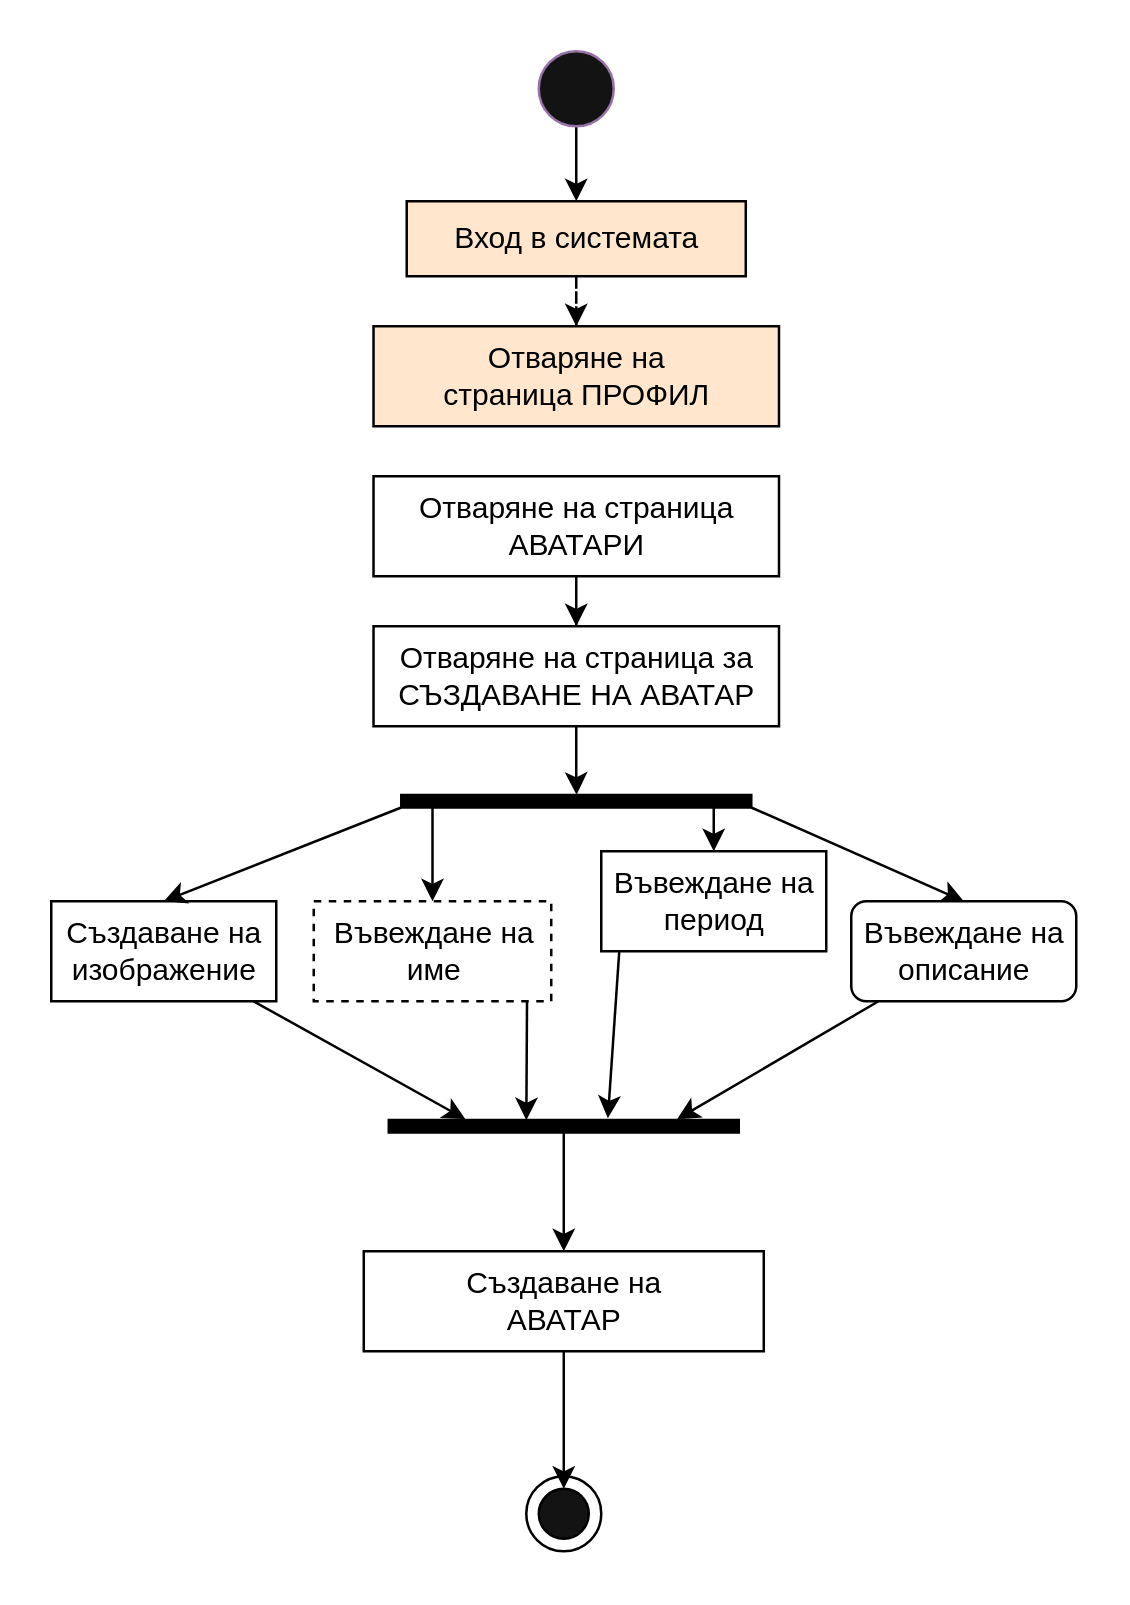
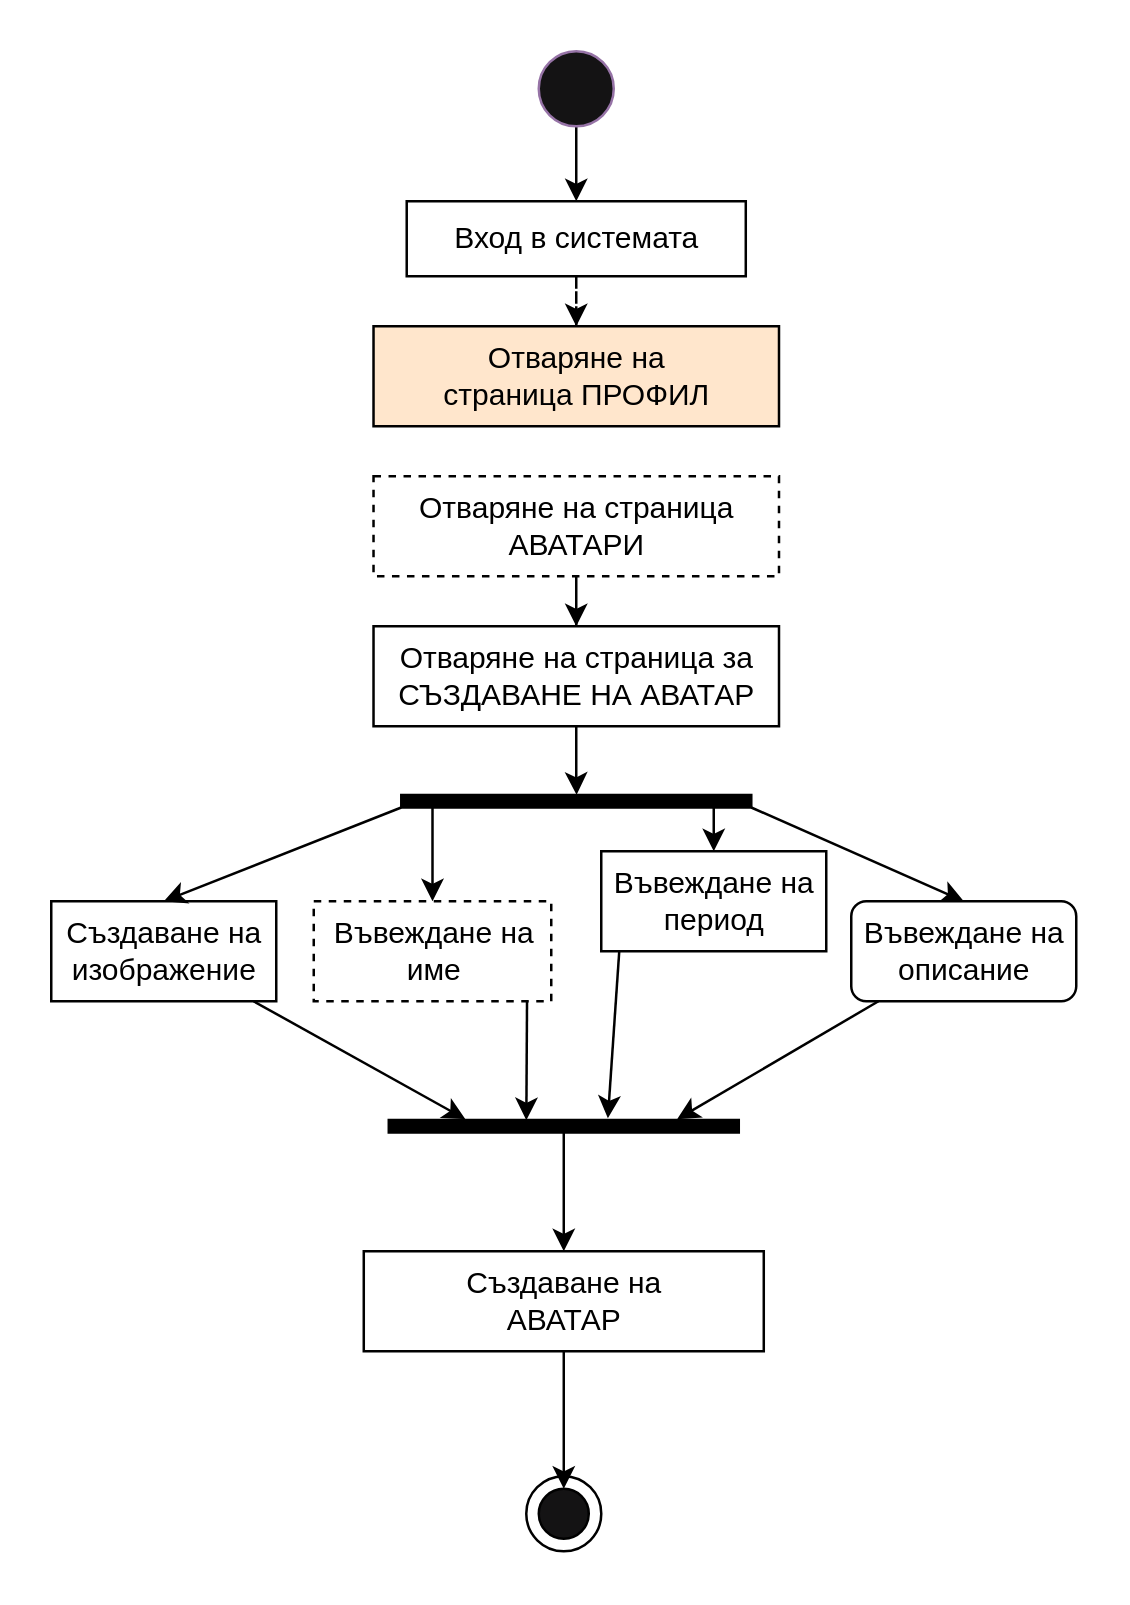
  <mxCell id="0" />
  <mxCell id="1" parent="0" />
  <mxCell id="2" style="edgeStyle=orthogonalEdgeStyle;rounded=0;orthogonalLoop=1;jettySize=auto;html=1;" edge="1" parent="1" source="3" target="5"><mxGeometry relative="1" as="geometry" /></mxCell>
  <mxCell id="3" value="" style="ellipse;html=1;fillColor=#141314;strokeColor=#9673a6;" vertex="1" parent="1"><mxGeometry x="215" y="20" width="30" height="30" as="geometry" /></mxCell>
  <mxCell id="4" style="edgeStyle=orthogonalEdgeStyle;rounded=0;orthogonalLoop=1;jettySize=auto;html=1;dashed=1;" edge="1" parent="1" source="5" target="6"><mxGeometry relative="1" as="geometry" /></mxCell>
- <mxCell id="5" value="Вход в системата" style="html=1;dashed=0;whitespace=wrap;fillColor=#ffe6cc;" vertex="1" parent="1"><mxGeometry x="162.19" y="80" width="135.62" height="30" as="geometry" /></mxCell>
+ <mxCell id="5" value="Вход в системата" style="html=1;dashed=0;whitespace=wrap;" vertex="1" parent="1"><mxGeometry x="162.19" y="80" width="135.62" height="30" as="geometry" /></mxCell>
  <mxCell id="6" value="Отваряне на&lt;br&gt;страница ПРОФИЛ" style="html=1;dashed=0;whitespace=wrap;fillColor=#ffe6cc;" vertex="1" parent="1"><mxGeometry x="148.91" y="130" width="162.19" height="40" as="geometry" /></mxCell>
  <mxCell id="7" style="edgeStyle=orthogonalEdgeStyle;rounded=0;orthogonalLoop=1;jettySize=auto;html=1;" edge="1" parent="1" source="8" target="16"><mxGeometry relative="1" as="geometry" /></mxCell>
- <mxCell id="8" value="Отваряне на страница&lt;br&gt;АВАТАРИ" style="html=1;dashed=0;whitespace=wrap;" vertex="1" parent="1"><mxGeometry x="148.91" y="190" width="162.19" height="40" as="geometry" /></mxCell>
+ <mxCell id="8" value="Отваряне на страница&lt;br&gt;АВАТАРИ" style="html=1;dashed=1;whitespace=wrap;" vertex="1" parent="1"><mxGeometry x="148.91" y="190" width="162.19" height="40" as="geometry" /></mxCell>
  <mxCell id="9" value="" style="ellipse;whiteSpace=wrap;html=1;aspect=fixed;" vertex="1" parent="1"><mxGeometry x="210.01" y="590" width="30" height="30" as="geometry" /></mxCell>
  <mxCell id="10" value="" style="ellipse;whiteSpace=wrap;html=1;aspect=fixed;fillColor=#141314;" vertex="1" parent="1"><mxGeometry x="215.01" y="595" width="20" height="20" as="geometry" /></mxCell>
  <mxCell id="11" style="rounded=0;orthogonalLoop=1;jettySize=auto;html=1;entryX=-0.062;entryY=0.781;entryDx=0;entryDy=0;entryPerimeter=0;" edge="1" parent="1" source="12" target="29"><mxGeometry relative="1" as="geometry" /></mxCell>
  <mxCell id="12" value="Създаване на&lt;br&gt;изображение" style="html=1;dashed=0;whitespace=wrap;" vertex="1" parent="1"><mxGeometry x="20" y="360" width="90" height="40" as="geometry" /></mxCell>
  <mxCell id="13" style="edgeStyle=orthogonalEdgeStyle;rounded=0;orthogonalLoop=1;jettySize=auto;html=1;" edge="1" parent="1" source="14" target="10"><mxGeometry relative="1" as="geometry" /></mxCell>
  <mxCell id="14" value="Създаване на&lt;br&gt;АВАТАР" style="html=1;dashed=0;whitespace=wrap;" vertex="1" parent="1"><mxGeometry x="145.01" y="500" width="160" height="40" as="geometry" /></mxCell>
  <mxCell id="15" style="edgeStyle=orthogonalEdgeStyle;rounded=0;orthogonalLoop=1;jettySize=auto;html=1;entryX=-0.01;entryY=0.499;entryDx=0;entryDy=0;entryPerimeter=0;" edge="1" parent="1" source="16" target="21"><mxGeometry relative="1" as="geometry" /></mxCell>
  <mxCell id="16" value="Отваряне на страница за&lt;br&gt;СЪЗДАВАНЕ НА АВАТАР" style="html=1;dashed=0;whitespace=wrap;" vertex="1" parent="1"><mxGeometry x="148.91" y="250" width="162.19" height="40" as="geometry" /></mxCell>
  <mxCell id="17" style="rounded=0;orthogonalLoop=1;jettySize=auto;html=1;entryX=0.5;entryY=0;entryDx=0;entryDy=0;" edge="1" parent="1" source="21" target="12"><mxGeometry relative="1" as="geometry" /></mxCell>
  <mxCell id="18" style="rounded=0;orthogonalLoop=1;jettySize=auto;html=1;entryX=0.5;entryY=0;entryDx=0;entryDy=0;" edge="1" parent="1" source="21" target="23"><mxGeometry relative="1" as="geometry" /></mxCell>
  <mxCell id="19" style="rounded=0;orthogonalLoop=1;jettySize=auto;html=1;entryX=0.5;entryY=0;entryDx=0;entryDy=0;" edge="1" parent="1" source="21" target="25"><mxGeometry relative="1" as="geometry" /></mxCell>
  <mxCell id="20" style="rounded=0;orthogonalLoop=1;jettySize=auto;html=1;entryX=0.5;entryY=0;entryDx=0;entryDy=0;" edge="1" parent="1" source="21" target="27"><mxGeometry relative="1" as="geometry" /></mxCell>
  <mxCell id="21" value="" style="html=1;points=[];perimeter=orthogonalPerimeter;fillColor=strokeColor;rotation=90;" vertex="1" parent="1"><mxGeometry x="227.51" y="250" width="5" height="140" as="geometry" /></mxCell>
  <mxCell id="22" style="rounded=0;orthogonalLoop=1;jettySize=auto;html=1;entryX=0.015;entryY=0.607;entryDx=0;entryDy=0;entryPerimeter=0;exitX=0.898;exitY=1.001;exitDx=0;exitDy=0;exitPerimeter=0;" edge="1" parent="1" source="23" target="29"><mxGeometry relative="1" as="geometry" /></mxCell>
  <mxCell id="23" value="Въвеждане на&lt;br&gt;име" style="html=1;dashed=1;whitespace=wrap;" vertex="1" parent="1"><mxGeometry x="125" y="360" width="95" height="40" as="geometry" /></mxCell>
  <mxCell id="24" style="rounded=0;orthogonalLoop=1;jettySize=auto;html=1;entryX=-0.138;entryY=0.374;entryDx=0;entryDy=0;entryPerimeter=0;exitX=0.08;exitY=1.001;exitDx=0;exitDy=0;exitPerimeter=0;" edge="1" parent="1" source="25" target="29"><mxGeometry relative="1" as="geometry" /></mxCell>
  <mxCell id="25" value="Въвеждане на&lt;br&gt;период" style="html=1;dashed=0;whitespace=wrap;" vertex="1" parent="1"><mxGeometry x="240" y="340" width="90" height="40" as="geometry" /></mxCell>
  <mxCell id="26" style="rounded=0;orthogonalLoop=1;jettySize=auto;html=1;entryX=-0.062;entryY=0.176;entryDx=0;entryDy=0;entryPerimeter=0;" edge="1" parent="1" source="27" target="29"><mxGeometry relative="1" as="geometry" /></mxCell>
  <mxCell id="27" value="Въвеждане на&lt;br&gt;описание" style="html=1;dashed=0;whitespace=wrap;rounded=1;" vertex="1" parent="1"><mxGeometry x="340" y="360" width="90" height="40" as="geometry" /></mxCell>
  <mxCell id="28" style="edgeStyle=orthogonalEdgeStyle;rounded=0;orthogonalLoop=1;jettySize=auto;html=1;" edge="1" parent="1" source="29" target="14"><mxGeometry relative="1" as="geometry" /></mxCell>
  <mxCell id="29" value="" style="html=1;points=[];perimeter=orthogonalPerimeter;fillColor=strokeColor;rotation=90;" vertex="1" parent="1"><mxGeometry x="222.51" y="380" width="5" height="140" as="geometry" /></mxCell>
